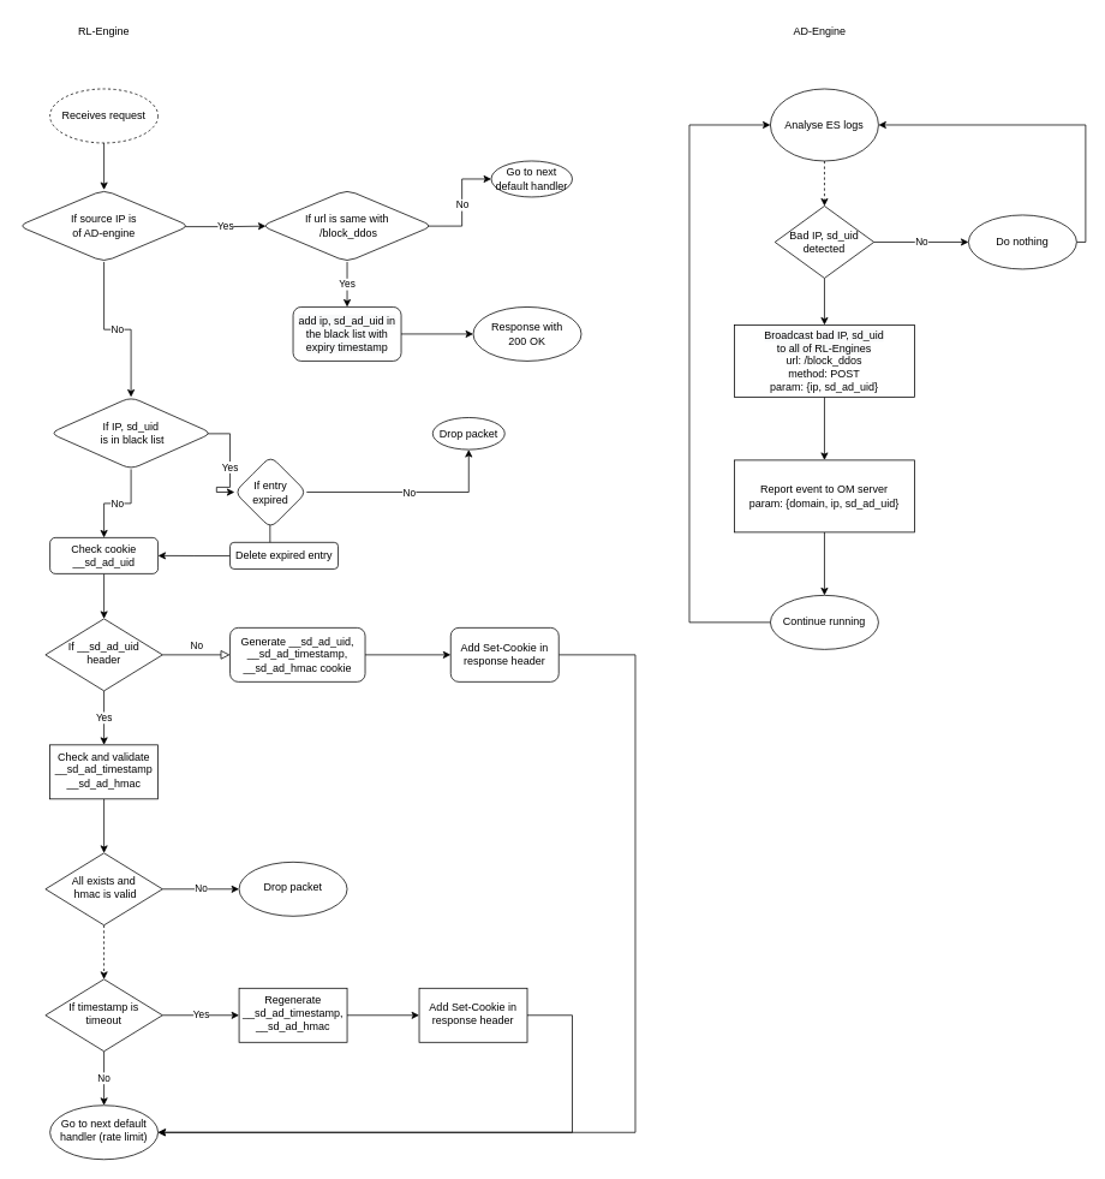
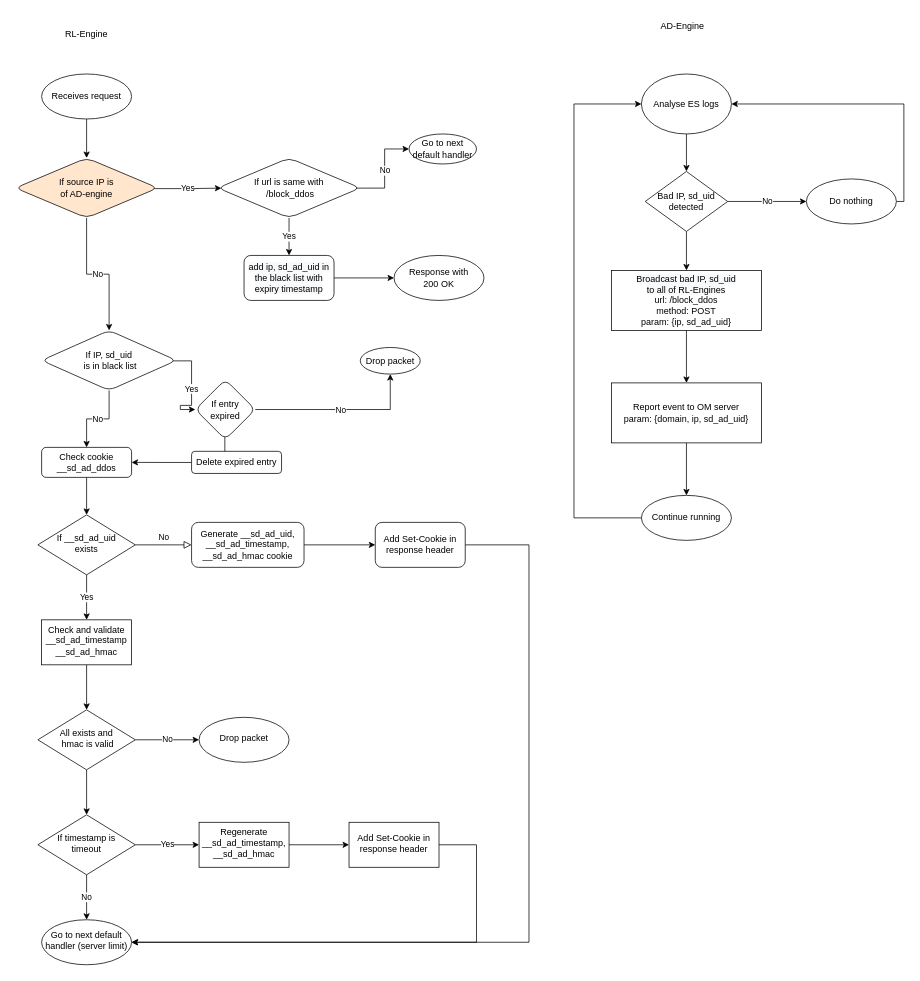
  <mxCell id="0" />
  <mxCell id="1" parent="0" />
  <mxCell id="2" style="edgeStyle=orthogonalEdgeStyle;rounded=0;orthogonalLoop=1;jettySize=auto;html=1;entryX=0.5;entryY=0;entryDx=0;entryDy=0;" parent="1" source="3" target="6" edge="1"><mxGeometry relative="1" as="geometry" /></mxCell>
- <mxCell id="3" value="Check cookie __sd_ad_uid" style="rounded=1;whiteSpace=wrap;html=1;fontSize=12;glass=0;strokeWidth=1;shadow=0;" parent="1" vertex="1"><mxGeometry x="55" y="596" width="120" height="40" as="geometry" /></mxCell>
+ <mxCell id="3" value="Check cookie __sd_ad_ddos" style="rounded=1;whiteSpace=wrap;html=1;fontSize=12;glass=0;strokeWidth=1;shadow=0;" parent="1" vertex="1"><mxGeometry x="55" y="596" width="120" height="40" as="geometry" /></mxCell>
  <mxCell id="4" value="No" style="edgeStyle=orthogonalEdgeStyle;rounded=0;html=1;jettySize=auto;orthogonalLoop=1;fontSize=11;endArrow=block;endFill=0;endSize=8;strokeWidth=1;shadow=0;labelBackgroundColor=none;" parent="1" source="6" target="8" edge="1"><mxGeometry y="10" relative="1" as="geometry"><mxPoint as="offset" /></mxGeometry></mxCell>
  <mxCell id="5" value="Yes" style="edgeStyle=orthogonalEdgeStyle;rounded=0;orthogonalLoop=1;jettySize=auto;html=1;" parent="1" source="6" target="12" edge="1"><mxGeometry relative="1" as="geometry" /></mxCell>
- <mxCell id="6" value="If __sd_ad_uid &lt;br&gt;header" style="rhombus;whiteSpace=wrap;html=1;shadow=0;fontFamily=Helvetica;fontSize=12;align=center;strokeWidth=1;spacing=6;spacingTop=-4;" parent="1" vertex="1"><mxGeometry x="50" y="686" width="130" height="80" as="geometry" /></mxCell>
+ <mxCell id="6" value="If __sd_ad_uid &lt;br&gt;exists" style="rhombus;whiteSpace=wrap;html=1;shadow=0;fontFamily=Helvetica;fontSize=12;align=center;strokeWidth=1;spacing=6;spacingTop=-4;" parent="1" vertex="1"><mxGeometry x="50" y="686" width="130" height="80" as="geometry" /></mxCell>
  <mxCell id="7" value="" style="edgeStyle=orthogonalEdgeStyle;rounded=0;orthogonalLoop=1;jettySize=auto;html=1;" parent="1" source="8" target="56" edge="1"><mxGeometry relative="1" as="geometry" /></mxCell>
  <mxCell id="8" value="Generate __sd_ad_uid, __sd_ad_timestamp, __sd_ad_hmac cookie" style="rounded=1;whiteSpace=wrap;html=1;fontSize=12;glass=0;strokeWidth=1;shadow=0;" parent="1" vertex="1"><mxGeometry x="255" y="696" width="150" height="60" as="geometry" /></mxCell>
  <mxCell id="9" value="" style="edgeStyle=orthogonalEdgeStyle;rounded=0;orthogonalLoop=1;jettySize=auto;html=1;" parent="1" source="10" target="38" edge="1"><mxGeometry relative="1" as="geometry" /></mxCell>
- <mxCell id="10" value="Receives request" style="ellipse;whiteSpace=wrap;html=1;rounded=1;glass=0;strokeWidth=1;shadow=0;dashed=1;" parent="1" vertex="1"><mxGeometry x="55" y="98" width="120" height="60" as="geometry" /></mxCell>
+ <mxCell id="10" value="Receives request" style="ellipse;whiteSpace=wrap;html=1;rounded=1;glass=0;strokeWidth=1;shadow=0;" parent="1" vertex="1"><mxGeometry x="55" y="98" width="120" height="60" as="geometry" /></mxCell>
  <mxCell id="11" value="" style="edgeStyle=orthogonalEdgeStyle;rounded=0;orthogonalLoop=1;jettySize=auto;html=1;" parent="1" source="12" target="15" edge="1"><mxGeometry relative="1" as="geometry" /></mxCell>
  <mxCell id="12" value="Check and validate __sd_ad_timestamp&lt;br&gt;__sd_ad_hmac" style="whiteSpace=wrap;html=1;shadow=0;strokeWidth=1;spacing=6;spacingTop=-4;" parent="1" vertex="1"><mxGeometry x="55" y="826" width="120" height="60" as="geometry" /></mxCell>
  <mxCell id="13" value="No" style="edgeStyle=orthogonalEdgeStyle;rounded=0;orthogonalLoop=1;jettySize=auto;html=1;" parent="1" source="15" target="16" edge="1"><mxGeometry relative="1" as="geometry" /></mxCell>
- <mxCell id="14" value="" style="edgeStyle=orthogonalEdgeStyle;rounded=0;orthogonalLoop=1;jettySize=auto;html=1;dashed=1;" parent="1" source="15" target="19" edge="1"><mxGeometry relative="1" as="geometry" /></mxCell>
+ <mxCell id="14" value="" style="edgeStyle=orthogonalEdgeStyle;rounded=0;orthogonalLoop=1;jettySize=auto;html=1;" parent="1" source="15" target="19" edge="1"><mxGeometry relative="1" as="geometry" /></mxCell>
  <mxCell id="15" value="All exists and&lt;br&gt;&amp;nbsp;hmac is valid" style="rhombus;whiteSpace=wrap;html=1;shadow=0;strokeWidth=1;spacing=6;spacingTop=-4;" parent="1" vertex="1"><mxGeometry x="50" y="946" width="130" height="80" as="geometry" /></mxCell>
  <mxCell id="16" value="Drop packet" style="ellipse;whiteSpace=wrap;html=1;shadow=0;strokeWidth=1;spacing=6;spacingTop=-4;" parent="1" vertex="1"><mxGeometry x="265" y="956" width="120" height="60" as="geometry" /></mxCell>
  <mxCell id="17" value="Yes" style="edgeStyle=orthogonalEdgeStyle;rounded=0;orthogonalLoop=1;jettySize=auto;html=1;" parent="1" source="19" target="21" edge="1"><mxGeometry relative="1" as="geometry" /></mxCell>
  <mxCell id="18" value="No" style="edgeStyle=orthogonalEdgeStyle;rounded=0;orthogonalLoop=1;jettySize=auto;html=1;" parent="1" source="19" target="22" edge="1"><mxGeometry relative="1" as="geometry" /></mxCell>
  <mxCell id="19" value="If timestamp is timeout" style="rhombus;whiteSpace=wrap;html=1;shadow=0;strokeWidth=1;spacing=6;spacingTop=-4;" parent="1" vertex="1"><mxGeometry x="50" y="1086" width="130" height="80" as="geometry" /></mxCell>
  <mxCell id="20" value="" style="edgeStyle=orthogonalEdgeStyle;rounded=0;orthogonalLoop=1;jettySize=auto;html=1;" parent="1" source="21" target="58" edge="1"><mxGeometry relative="1" as="geometry" /></mxCell>
  <mxCell id="21" value="Regenerate __sd_ad_timestamp, __sd_ad_hmac" style="whiteSpace=wrap;html=1;shadow=0;strokeWidth=1;spacing=6;spacingTop=-4;" parent="1" vertex="1"><mxGeometry x="265" y="1096" width="120" height="60" as="geometry" /></mxCell>
- <mxCell id="22" value="Go to next default handler (rate limit)" style="ellipse;whiteSpace=wrap;html=1;shadow=0;strokeWidth=1;spacing=6;spacingTop=-4;" parent="1" vertex="1"><mxGeometry x="55" y="1226" width="120" height="60" as="geometry" /></mxCell>
- <mxCell id="23" value="RL-Engine" style="text;html=1;strokeColor=none;fillColor=none;align=center;verticalAlign=middle;whiteSpace=wrap;rounded=0;" parent="1" vertex="1"><mxGeometry x="85" y="20" width="60" height="30" as="geometry" /></mxCell>
+ <mxCell id="22" value="Go to next default handler (server limit)" style="ellipse;whiteSpace=wrap;html=1;shadow=0;strokeWidth=1;spacing=6;spacingTop=-4;" parent="1" vertex="1"><mxGeometry x="55" y="1226" width="120" height="60" as="geometry" /></mxCell>
+ <mxCell id="23" value="RL-Engine" style="text;html=1;strokeColor=none;fillColor=none;align=center;verticalAlign=middle;whiteSpace=wrap;rounded=0;" parent="1" vertex="1"><mxGeometry x="85" y="30" width="60" height="30" as="geometry" /></mxCell>
  <mxCell id="24" value="AD-Engine" style="text;html=1;strokeColor=none;fillColor=none;align=center;verticalAlign=middle;whiteSpace=wrap;rounded=0;" parent="1" vertex="1"><mxGeometry x="865" y="20" width="90" height="30" as="geometry" /></mxCell>
- <mxCell id="25" value="" style="edgeStyle=orthogonalEdgeStyle;rounded=0;orthogonalLoop=1;jettySize=auto;html=1;dashed=1;" parent="1" source="26" target="29" edge="1"><mxGeometry relative="1" as="geometry" /></mxCell>
+ <mxCell id="25" value="" style="edgeStyle=orthogonalEdgeStyle;rounded=0;orthogonalLoop=1;jettySize=auto;html=1;" parent="1" source="26" target="29" edge="1"><mxGeometry relative="1" as="geometry" /></mxCell>
  <mxCell id="26" value="Analyse ES logs" style="ellipse;whiteSpace=wrap;html=1;" parent="1" vertex="1"><mxGeometry x="855" y="98" width="120" height="80" as="geometry" /></mxCell>
  <mxCell id="27" value="No" style="edgeStyle=orthogonalEdgeStyle;rounded=0;orthogonalLoop=1;jettySize=auto;html=1;" parent="1" source="29" target="31" edge="1"><mxGeometry relative="1" as="geometry" /></mxCell>
  <mxCell id="28" value="" style="edgeStyle=orthogonalEdgeStyle;rounded=0;orthogonalLoop=1;jettySize=auto;html=1;" parent="1" source="29" target="33" edge="1"><mxGeometry relative="1" as="geometry" /></mxCell>
  <mxCell id="29" value="Bad IP, sd_uid detected" style="rhombus;whiteSpace=wrap;html=1;" parent="1" vertex="1"><mxGeometry x="860" y="228" width="110" height="80" as="geometry" /></mxCell>
  <mxCell id="30" style="edgeStyle=orthogonalEdgeStyle;rounded=0;orthogonalLoop=1;jettySize=auto;html=1;entryX=1;entryY=0.5;entryDx=0;entryDy=0;" parent="1" source="31" target="26" edge="1"><mxGeometry relative="1" as="geometry"><Array as="points"><mxPoint x="1205" y="268" /><mxPoint x="1205" y="138" /></Array></mxGeometry></mxCell>
  <mxCell id="31" value="Do nothing" style="ellipse;whiteSpace=wrap;html=1;" parent="1" vertex="1"><mxGeometry x="1075" y="238" width="120" height="60" as="geometry" /></mxCell>
  <mxCell id="32" value="" style="edgeStyle=orthogonalEdgeStyle;rounded=0;orthogonalLoop=1;jettySize=auto;html=1;" parent="1" source="33" target="60" edge="1"><mxGeometry relative="1" as="geometry" /></mxCell>
  <mxCell id="33" value="&lt;span style=&quot;color: rgb(0, 0, 0); font-family: Helvetica; font-size: 12px; font-style: normal; font-variant-ligatures: normal; font-variant-caps: normal; font-weight: 400; letter-spacing: normal; orphans: 2; text-align: center; text-indent: 0px; text-transform: none; widows: 2; word-spacing: 0px; -webkit-text-stroke-width: 0px; background-color: rgb(248, 249, 250); text-decoration-thickness: initial; text-decoration-style: initial; text-decoration-color: initial; float: none; display: inline !important;&quot;&gt;Broadcast bad IP, sd_uid &lt;br&gt;to all of RL-Engines&lt;/span&gt;&lt;br&gt;url: /block_ddos&lt;br&gt;method: POST&lt;br&gt;param: {ip, sd_ad_uid}" style="whiteSpace=wrap;html=1;" parent="1" vertex="1"><mxGeometry x="815" y="360" width="200" height="80" as="geometry" /></mxCell>
  <mxCell id="34" style="edgeStyle=orthogonalEdgeStyle;rounded=0;orthogonalLoop=1;jettySize=auto;html=1;entryX=0;entryY=0.5;entryDx=0;entryDy=0;" parent="1" source="35" target="26" edge="1"><mxGeometry relative="1" as="geometry"><Array as="points"><mxPoint x="765" y="690" /><mxPoint x="765" y="138" /></Array></mxGeometry></mxCell>
  <mxCell id="35" value="Continue running" style="ellipse;whiteSpace=wrap;html=1;" parent="1" vertex="1"><mxGeometry x="855" y="660" width="120" height="60" as="geometry" /></mxCell>
  <mxCell id="36" value="Yes" style="edgeStyle=orthogonalEdgeStyle;rounded=0;orthogonalLoop=1;jettySize=auto;html=1;exitX=0.974;exitY=0.511;exitDx=0;exitDy=0;exitPerimeter=0;entryX=0.025;entryY=0.503;entryDx=0;entryDy=0;entryPerimeter=0;" parent="1" source="38" target="41" edge="1"><mxGeometry relative="1" as="geometry" /></mxCell>
  <mxCell id="37" value="No" style="edgeStyle=orthogonalEdgeStyle;rounded=0;orthogonalLoop=1;jettySize=auto;html=1;" parent="1" source="38" target="48" edge="1"><mxGeometry relative="1" as="geometry" /></mxCell>
- <mxCell id="38" value="If source IP is &lt;br&gt;of AD-engine" style="rhombus;whiteSpace=wrap;html=1;rounded=1;glass=0;strokeWidth=1;shadow=0;" parent="1" vertex="1"><mxGeometry x="20" y="210" width="190" height="80" as="geometry" /></mxCell>
+ <mxCell id="38" value="If source IP is &lt;br&gt;of AD-engine" style="rhombus;whiteSpace=wrap;html=1;rounded=1;glass=0;strokeWidth=1;shadow=0;fillColor=#ffe6cc;" parent="1" vertex="1"><mxGeometry x="20" y="210" width="190" height="80" as="geometry" /></mxCell>
  <mxCell id="39" value="No" style="edgeStyle=orthogonalEdgeStyle;rounded=0;orthogonalLoop=1;jettySize=auto;html=1;exitX=0.969;exitY=0.503;exitDx=0;exitDy=0;exitPerimeter=0;" parent="1" source="41" target="42" edge="1"><mxGeometry relative="1" as="geometry" /></mxCell>
  <mxCell id="40" value="Yes" style="edgeStyle=orthogonalEdgeStyle;rounded=0;orthogonalLoop=1;jettySize=auto;html=1;" parent="1" source="41" target="44" edge="1"><mxGeometry relative="1" as="geometry" /></mxCell>
  <mxCell id="41" value="If url is same with&lt;br&gt;&amp;nbsp;/block_ddos" style="rhombus;whiteSpace=wrap;html=1;rounded=1;glass=0;strokeWidth=1;shadow=0;" parent="1" vertex="1"><mxGeometry x="290" y="210" width="190" height="80" as="geometry" /></mxCell>
  <mxCell id="42" value="Go to next default handler" style="ellipse;whiteSpace=wrap;html=1;rounded=1;glass=0;strokeWidth=1;shadow=0;" parent="1" vertex="1"><mxGeometry x="545" y="178" width="90" height="40" as="geometry" /></mxCell>
  <mxCell id="43" value="" style="edgeStyle=orthogonalEdgeStyle;rounded=0;orthogonalLoop=1;jettySize=auto;html=1;" parent="1" source="44" target="45" edge="1"><mxGeometry relative="1" as="geometry" /></mxCell>
  <mxCell id="44" value="&lt;span style=&quot;color: rgb(0, 0, 0); font-family: Helvetica; font-size: 12px; font-style: normal; font-variant-ligatures: normal; font-variant-caps: normal; font-weight: 400; letter-spacing: normal; orphans: 2; text-align: center; text-indent: 0px; text-transform: none; widows: 2; word-spacing: 0px; -webkit-text-stroke-width: 0px; background-color: rgb(248, 249, 250); text-decoration-thickness: initial; text-decoration-style: initial; text-decoration-color: initial; float: none; display: inline !important;&quot;&gt;add ip, sd_ad_uid in the black list with expiry timestamp&lt;/span&gt;" style="whiteSpace=wrap;html=1;rounded=1;glass=0;strokeWidth=1;shadow=0;" parent="1" vertex="1"><mxGeometry x="325" y="340" width="120" height="60" as="geometry" /></mxCell>
  <mxCell id="45" value="Response with&lt;br&gt;200 OK" style="ellipse;whiteSpace=wrap;html=1;rounded=1;glass=0;strokeWidth=1;shadow=0;" parent="1" vertex="1"><mxGeometry x="525" y="340" width="120" height="60" as="geometry" /></mxCell>
  <mxCell id="46" value="No" style="edgeStyle=orthogonalEdgeStyle;rounded=0;orthogonalLoop=1;jettySize=auto;html=1;entryX=0.5;entryY=0;entryDx=0;entryDy=0;" parent="1" source="48" target="3" edge="1"><mxGeometry relative="1" as="geometry"><mxPoint x="115" y="580" as="targetPoint" /></mxGeometry></mxCell>
  <mxCell id="47" value="Yes" style="edgeStyle=orthogonalEdgeStyle;rounded=0;orthogonalLoop=1;jettySize=auto;html=1;exitX=0.972;exitY=0.508;exitDx=0;exitDy=0;exitPerimeter=0;" parent="1" source="48" target="51" edge="1"><mxGeometry relative="1" as="geometry" /></mxCell>
  <mxCell id="48" value="If IP, sd_uid&lt;br&gt;&amp;nbsp;is in black list" style="rhombus;whiteSpace=wrap;html=1;rounded=1;glass=0;strokeWidth=1;shadow=0;" parent="1" vertex="1"><mxGeometry x="55" y="440" width="180" height="80" as="geometry" /></mxCell>
  <mxCell id="49" value="No" style="edgeStyle=orthogonalEdgeStyle;rounded=0;orthogonalLoop=1;jettySize=auto;html=1;" parent="1" source="51" target="52" edge="1"><mxGeometry relative="1" as="geometry" /></mxCell>
  <mxCell id="50" value="" style="edgeStyle=orthogonalEdgeStyle;rounded=0;orthogonalLoop=1;jettySize=auto;html=1;exitX=0.492;exitY=0.959;exitDx=0;exitDy=0;exitPerimeter=0;" parent="1" source="51" target="54" edge="1"><mxGeometry relative="1" as="geometry" /></mxCell>
  <mxCell id="51" value="If entry expired" style="rhombus;whiteSpace=wrap;html=1;rounded=1;glass=0;strokeWidth=1;shadow=0;" parent="1" vertex="1"><mxGeometry x="260" y="505.5" width="80" height="80" as="geometry" /></mxCell>
  <mxCell id="52" value="Drop packet" style="ellipse;whiteSpace=wrap;html=1;rounded=1;glass=0;strokeWidth=1;shadow=0;" parent="1" vertex="1"><mxGeometry x="480" y="462.75" width="80" height="35.5" as="geometry" /></mxCell>
  <mxCell id="53" style="edgeStyle=orthogonalEdgeStyle;rounded=0;orthogonalLoop=1;jettySize=auto;html=1;" parent="1" source="54" edge="1"><mxGeometry relative="1" as="geometry"><mxPoint x="175" y="616" as="targetPoint" /></mxGeometry></mxCell>
  <mxCell id="54" value="Delete expired entry" style="whiteSpace=wrap;html=1;rounded=1;glass=0;strokeWidth=1;shadow=0;" parent="1" vertex="1"><mxGeometry x="255" y="601.25" width="120" height="29.5" as="geometry" /></mxCell>
  <mxCell id="55" style="edgeStyle=orthogonalEdgeStyle;rounded=0;orthogonalLoop=1;jettySize=auto;html=1;entryX=1;entryY=0.5;entryDx=0;entryDy=0;" parent="1" source="56" target="22" edge="1"><mxGeometry relative="1" as="geometry"><Array as="points"><mxPoint x="705" y="726" /><mxPoint x="705" y="1256" /></Array></mxGeometry></mxCell>
  <mxCell id="56" value="Add Set-Cookie in response header" style="whiteSpace=wrap;html=1;rounded=1;glass=0;strokeWidth=1;shadow=0;" parent="1" vertex="1"><mxGeometry x="500" y="696" width="120" height="60" as="geometry" /></mxCell>
  <mxCell id="57" style="edgeStyle=orthogonalEdgeStyle;rounded=0;orthogonalLoop=1;jettySize=auto;html=1;entryX=1;entryY=0.5;entryDx=0;entryDy=0;" parent="1" source="58" target="22" edge="1"><mxGeometry relative="1" as="geometry"><Array as="points"><mxPoint x="635" y="1126" /><mxPoint x="635" y="1256" /></Array></mxGeometry></mxCell>
  <mxCell id="58" value="Add Set-Cookie in response header" style="whiteSpace=wrap;html=1;shadow=0;strokeWidth=1;spacing=6;spacingTop=-4;" parent="1" vertex="1"><mxGeometry x="465" y="1096" width="120" height="60" as="geometry" /></mxCell>
  <mxCell id="59" style="edgeStyle=orthogonalEdgeStyle;rounded=0;orthogonalLoop=1;jettySize=auto;html=1;entryX=0.5;entryY=0;entryDx=0;entryDy=0;" parent="1" source="60" target="35" edge="1"><mxGeometry relative="1" as="geometry" /></mxCell>
  <mxCell id="60" value="Report event to OM server&lt;br&gt;param: {domain, ip, sd_ad_uid}" style="whiteSpace=wrap;html=1;" parent="1" vertex="1"><mxGeometry x="815" y="510" width="200" height="80" as="geometry" /></mxCell>
